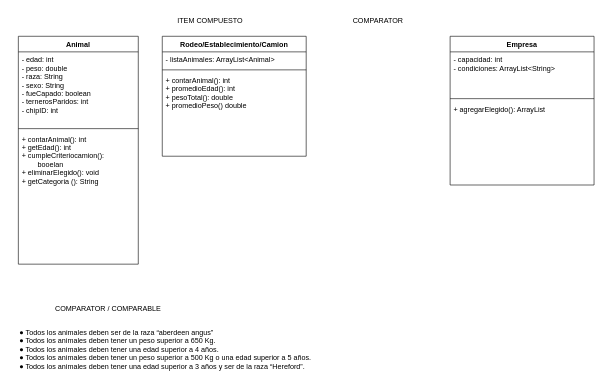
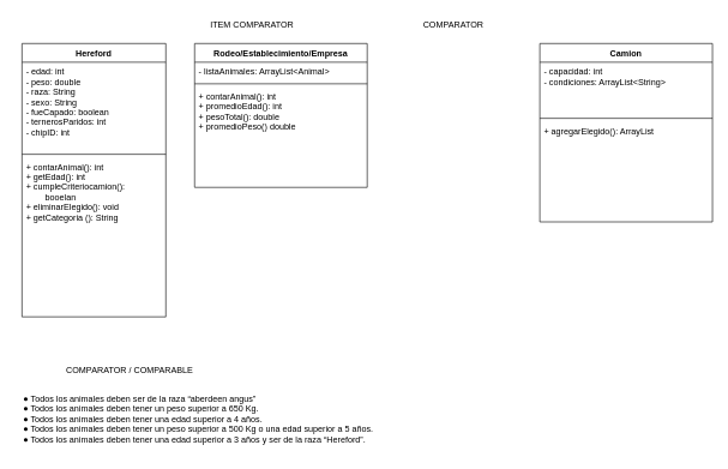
  <mxCell id="0" />
  <mxCell id="1" parent="0" />
- <mxCell id="2" value="Animal" style="swimlane;fontStyle=1;align=center;verticalAlign=top;childLayout=stackLayout;horizontal=1;startSize=26;horizontalStack=0;resizeParent=1;resizeParentMax=0;resizeLast=0;collapsible=1;marginBottom=0;" vertex="1" parent="1"><mxGeometry x="30" y="60" width="200" height="380" as="geometry" /></mxCell>
+ <mxCell id="2" value="Hereford" style="swimlane;fontStyle=1;align=center;verticalAlign=top;childLayout=stackLayout;horizontal=1;startSize=26;horizontalStack=0;resizeParent=1;resizeParentMax=0;resizeLast=0;collapsible=1;marginBottom=0;" vertex="1" parent="1"><mxGeometry x="30" y="60" width="200" height="380" as="geometry" /></mxCell>
  <mxCell id="3" value="- edad: int&#10;- peso: double&#10;- raza: String&#10;- sexo: String&#10;- fueCapado: boolean&#10;- ternerosParidos: int&#10;- chipID: int" style="text;strokeColor=none;fillColor=none;align=left;verticalAlign=top;spacingLeft=4;spacingRight=4;overflow=hidden;rotatable=0;points=[[0,0.5],[1,0.5]];portConstraint=eastwest;" vertex="1" parent="2"><mxGeometry y="26" width="200" height="124" as="geometry" /></mxCell>
  <mxCell id="4" value="" style="line;strokeWidth=1;fillColor=none;align=left;verticalAlign=middle;spacingTop=-1;spacingLeft=3;spacingRight=3;rotatable=0;labelPosition=right;points=[];portConstraint=eastwest;strokeColor=inherit;" vertex="1" parent="2"><mxGeometry y="150" width="200" height="8" as="geometry" /></mxCell>
  <mxCell id="5" value="+ contarAnimal(): int&#10;+ getEdad(): int&#10;+ cumpleCriteriocamion(): &#10;        booelan&#10;+ eliminarElegido(): void&#10;+ getCategoria (): String" style="text;strokeColor=none;fillColor=none;align=left;verticalAlign=top;spacingLeft=4;spacingRight=4;overflow=hidden;rotatable=0;points=[[0,0.5],[1,0.5]];portConstraint=eastwest;" vertex="1" parent="2"><mxGeometry y="158" width="200" height="222" as="geometry" /></mxCell>
- <mxCell id="6" value="Rodeo/Establecimiento/Camion" style="swimlane;fontStyle=1;align=center;verticalAlign=top;childLayout=stackLayout;horizontal=1;startSize=26;horizontalStack=0;resizeParent=1;resizeParentMax=0;resizeLast=0;collapsible=1;marginBottom=0;" vertex="1" parent="1"><mxGeometry x="270" y="60" width="240" height="200" as="geometry" /></mxCell>
+ <mxCell id="6" value="Rodeo/Establecimiento/Empresa" style="swimlane;fontStyle=1;align=center;verticalAlign=top;childLayout=stackLayout;horizontal=1;startSize=26;horizontalStack=0;resizeParent=1;resizeParentMax=0;resizeLast=0;collapsible=1;marginBottom=0;" vertex="1" parent="1"><mxGeometry x="270" y="60" width="240" height="200" as="geometry" /></mxCell>
  <mxCell id="7" value="- listaAnimales: ArrayList&lt;Animal&gt;" style="text;strokeColor=none;fillColor=none;align=left;verticalAlign=top;spacingLeft=4;spacingRight=4;overflow=hidden;rotatable=0;points=[[0,0.5],[1,0.5]];portConstraint=eastwest;" vertex="1" parent="6"><mxGeometry y="26" width="240" height="26" as="geometry" /></mxCell>
  <mxCell id="8" value="" style="line;strokeWidth=1;fillColor=none;align=left;verticalAlign=middle;spacingTop=-1;spacingLeft=3;spacingRight=3;rotatable=0;labelPosition=right;points=[];portConstraint=eastwest;strokeColor=inherit;" vertex="1" parent="6"><mxGeometry y="52" width="240" height="8" as="geometry" /></mxCell>
  <mxCell id="9" value="+ contarAnimal(): int&#10;+ promedioEdad(): int&#10;+ pesoTotal(): double &#10;+ promedioPeso() double" style="text;strokeColor=none;fillColor=none;align=left;verticalAlign=top;spacingLeft=4;spacingRight=4;overflow=hidden;rotatable=0;points=[[0,0.5],[1,0.5]];portConstraint=eastwest;" vertex="1" parent="6"><mxGeometry y="60" width="240" height="140" as="geometry" /></mxCell>
- <mxCell id="10" value="ITEM COMPUESTO" style="text;html=1;strokeColor=none;fillColor=none;align=center;verticalAlign=middle;whiteSpace=wrap;rounded=0;" vertex="1" parent="1"><mxGeometry x="270" y="20" width="160" height="30" as="geometry" /></mxCell>
+ <mxCell id="10" value="ITEM COMPARATOR" style="text;html=1;strokeColor=none;fillColor=none;align=center;verticalAlign=middle;whiteSpace=wrap;rounded=0;" vertex="1" parent="1"><mxGeometry x="270" y="20" width="160" height="30" as="geometry" /></mxCell>
  <mxCell id="11" value="COMPARATOR" style="text;html=1;strokeColor=none;fillColor=none;align=center;verticalAlign=middle;whiteSpace=wrap;rounded=0;" vertex="1" parent="1"><mxGeometry x="550" y="20" width="160" height="30" as="geometry" /></mxCell>
  <mxCell id="12" value="●&amp;nbsp;Todos los animales deben ser de la raza “aberdeen angus”&lt;br&gt;● Todos los animales deben tener un peso superior a 650 Kg.&lt;br&gt;● Todos los animales deben tener una edad superior a 4 años.&lt;br&gt;● Todos los animales deben tener un peso superior a 500 Kg o una edad superior a 5&amp;nbsp;años.&lt;br&gt;● Todos los animales deben tener una edad superior a 3 años y ser de la raza&amp;nbsp;“Hereford”." style="text;whiteSpace=wrap;html=1;" vertex="1" parent="1"><mxGeometry x="30" y="540" width="530" height="90" as="geometry" /></mxCell>
  <mxCell id="13" value="COMPARATOR / COMPARABLE" style="text;html=1;strokeColor=none;fillColor=none;align=center;verticalAlign=middle;whiteSpace=wrap;rounded=0;" vertex="1" parent="1"><mxGeometry x="20" y="500" width="320" height="30" as="geometry" /></mxCell>
- <mxCell id="14" value="Empresa" style="swimlane;fontStyle=1;align=center;verticalAlign=top;childLayout=stackLayout;horizontal=1;startSize=26;horizontalStack=0;resizeParent=1;resizeParentMax=0;resizeLast=0;collapsible=1;marginBottom=0;" vertex="1" parent="1"><mxGeometry x="750" y="60" width="240" height="248" as="geometry" /></mxCell>
+ <mxCell id="14" value="Camion" style="swimlane;fontStyle=1;align=center;verticalAlign=top;childLayout=stackLayout;horizontal=1;startSize=26;horizontalStack=0;resizeParent=1;resizeParentMax=0;resizeLast=0;collapsible=1;marginBottom=0;" vertex="1" parent="1"><mxGeometry x="750" y="60" width="240" height="248" as="geometry" /></mxCell>
  <mxCell id="15" value="- capacidad: int&#10;- condiciones: ArrayList&lt;String&gt;" style="text;strokeColor=none;fillColor=none;align=left;verticalAlign=top;spacingLeft=4;spacingRight=4;overflow=hidden;rotatable=0;points=[[0,0.5],[1,0.5]];portConstraint=eastwest;" vertex="1" parent="14"><mxGeometry y="26" width="240" height="74" as="geometry" /></mxCell>
  <mxCell id="16" value="" style="line;strokeWidth=1;fillColor=none;align=left;verticalAlign=middle;spacingTop=-1;spacingLeft=3;spacingRight=3;rotatable=0;labelPosition=right;points=[];portConstraint=eastwest;strokeColor=inherit;" vertex="1" parent="14"><mxGeometry y="100" width="240" height="8" as="geometry" /></mxCell>
  <mxCell id="17" value="+ agregarElegido(): ArrayList&#10;" style="text;strokeColor=none;fillColor=none;align=left;verticalAlign=top;spacingLeft=4;spacingRight=4;overflow=hidden;rotatable=0;points=[[0,0.5],[1,0.5]];portConstraint=eastwest;" vertex="1" parent="14"><mxGeometry y="108" width="240" height="140" as="geometry" /></mxCell>
